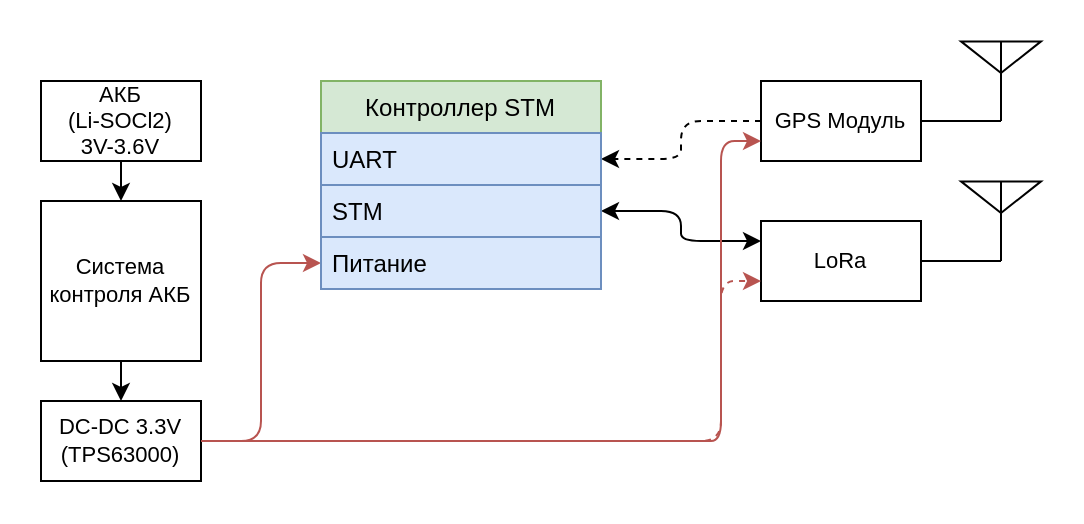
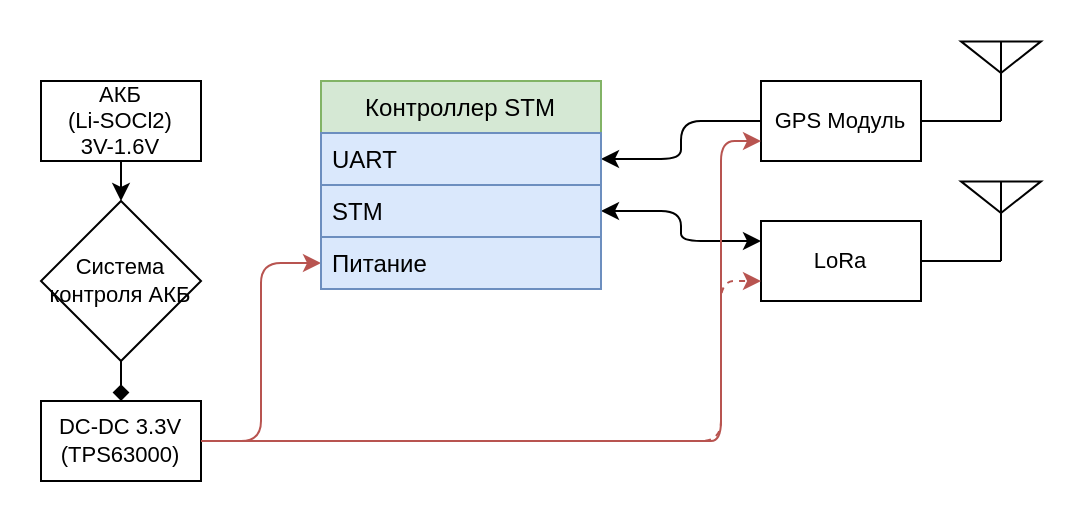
  <mxCell id="0" />
  <mxCell id="1" parent="0" />
  <mxCell id="2" value="&lt;font style=&quot;font-size: 11px&quot;&gt;GPS Модуль&lt;/font&gt;" style="rounded=0;whiteSpace=wrap;html=1;fontSize=11;" parent="1" vertex="1"><mxGeometry x="380" y="40" width="80" height="40" as="geometry" /></mxCell>
  <mxCell id="3" value="" style="verticalLabelPosition=bottom;shadow=0;dashed=0;align=center;html=1;verticalAlign=top;shape=mxgraph.electrical.radio.aerial_-_antenna_2;fontSize=11;" parent="1" vertex="1"><mxGeometry x="480" y="90" width="40" height="40" as="geometry" /></mxCell>
  <mxCell id="4" style="edgeStyle=orthogonalEdgeStyle;rounded=0;orthogonalLoop=1;jettySize=auto;html=1;exitX=0.5;exitY=1;exitDx=0;exitDy=0;entryX=0.5;entryY=0;entryDx=0;entryDy=0;startArrow=none;startFill=0;fontSize=11;" parent="1" source="5" target="9" edge="1"><mxGeometry relative="1" as="geometry" /></mxCell>
- <mxCell id="5" value="АКБ&lt;br&gt;(Li-SOCl2)&lt;br&gt;3V-3.6V" style="rounded=0;whiteSpace=wrap;html=1;fontSize=11;" parent="1" vertex="1"><mxGeometry x="20" y="40" width="80" height="40" as="geometry" /></mxCell>
+ <mxCell id="5" value="АКБ&lt;br&gt;(Li-SOCl2)&lt;br&gt;3V-1.6V" style="rounded=0;whiteSpace=wrap;html=1;fontSize=11;" parent="1" vertex="1"><mxGeometry x="20" y="40" width="80" height="40" as="geometry" /></mxCell>
  <mxCell id="6" value="&lt;font style=&quot;font-size: 11px&quot;&gt;LoRa&lt;br&gt;&lt;/font&gt;" style="rounded=0;whiteSpace=wrap;html=1;fontSize=11;" parent="1" vertex="1"><mxGeometry x="380" y="110" width="80" height="40" as="geometry" /></mxCell>
  <mxCell id="7" value="" style="verticalLabelPosition=bottom;shadow=0;dashed=0;align=center;html=1;verticalAlign=top;shape=mxgraph.electrical.radio.aerial_-_antenna_2;fontSize=11;" parent="1" vertex="1"><mxGeometry x="480" y="20" width="40" height="40" as="geometry" /></mxCell>
- <mxCell id="8" style="edgeStyle=orthogonalEdgeStyle;rounded=0;orthogonalLoop=1;jettySize=auto;html=1;exitX=0.5;exitY=1;exitDx=0;exitDy=0;entryX=0.5;entryY=0;entryDx=0;entryDy=0;" parent="1" source="9" target="14" edge="1"><mxGeometry relative="1" as="geometry" /></mxCell>
- <mxCell id="9" value="Система контроля АКБ" style="rounded=0;whiteSpace=wrap;html=1;fontSize=11;" parent="1" vertex="1"><mxGeometry x="20" y="100" width="80" height="80" as="geometry" /></mxCell>
+ <mxCell id="8" style="edgeStyle=orthogonalEdgeStyle;rounded=0;orthogonalLoop=1;jettySize=auto;html=1;exitX=0.5;exitY=1;exitDx=0;exitDy=0;entryX=0.5;entryY=0;entryDx=0;entryDy=0;endArrow=diamond;" parent="1" source="9" target="14" edge="1"><mxGeometry relative="1" as="geometry" /></mxCell>
+ <mxCell id="9" value="Система контроля АКБ" style="rhombus;whiteSpace=wrap;html=1;fontSize=11;" parent="1" vertex="1"><mxGeometry x="20" y="100" width="80" height="80" as="geometry" /></mxCell>
  <mxCell id="10" value="" style="endArrow=none;html=1;entryX=1;entryY=0.5;entryDx=0;entryDy=0;exitX=0.5;exitY=1;exitDx=0;exitDy=0;exitPerimeter=0;" parent="1" source="7" target="2" edge="1"><mxGeometry width="50" height="50" relative="1" as="geometry"><mxPoint x="300" y="160" as="sourcePoint" /><mxPoint x="350" y="110" as="targetPoint" /></mxGeometry></mxCell>
  <mxCell id="11" value="" style="endArrow=none;html=1;entryX=1;entryY=0.5;entryDx=0;entryDy=0;exitX=0.5;exitY=1;exitDx=0;exitDy=0;exitPerimeter=0;" parent="1" edge="1" target="6" source="3"><mxGeometry width="50" height="50" relative="1" as="geometry"><mxPoint x="500" y="140" as="sourcePoint" /><mxPoint x="460" y="140" as="targetPoint" /></mxGeometry></mxCell>
- <mxCell id="12" value="" style="endArrow=classic;html=1;exitX=0;exitY=0.5;exitDx=0;exitDy=0;entryX=1;entryY=0.5;entryDx=0;entryDy=0;edgeStyle=elbowEdgeStyle;dashed=1;" parent="1" source="2" edge="1" target="19"><mxGeometry width="50" height="50" relative="1" as="geometry"><mxPoint x="300" y="160" as="sourcePoint" /><mxPoint x="300" y="60" as="targetPoint" /></mxGeometry></mxCell>
+ <mxCell id="12" value="" style="endArrow=classic;html=1;exitX=0;exitY=0.5;exitDx=0;exitDy=0;entryX=1;entryY=0.5;entryDx=0;entryDy=0;edgeStyle=elbowEdgeStyle;" parent="1" source="2" edge="1" target="19"><mxGeometry width="50" height="50" relative="1" as="geometry"><mxPoint x="300" y="160" as="sourcePoint" /><mxPoint x="300" y="60" as="targetPoint" /></mxGeometry></mxCell>
  <mxCell id="13" value="" style="endArrow=classic;startArrow=classic;html=1;entryX=0;entryY=0.25;entryDx=0;entryDy=0;exitX=1;exitY=0.5;exitDx=0;exitDy=0;edgeStyle=elbowEdgeStyle;" parent="1" target="6" edge="1" source="20"><mxGeometry width="50" height="50" relative="1" as="geometry"><mxPoint x="300" y="140" as="sourcePoint" /><mxPoint x="320" y="100" as="targetPoint" /></mxGeometry></mxCell>
  <mxCell id="14" value="DC-DC 3.3V&lt;br&gt;&lt;div&gt;&lt;span&gt;(TPS63000)&lt;/span&gt;&lt;/div&gt;" style="rounded=0;whiteSpace=wrap;html=1;fontSize=11;" parent="1" vertex="1"><mxGeometry x="20" y="200" width="80" height="40" as="geometry" /></mxCell>
  <mxCell id="15" value="" style="endArrow=classic;html=1;entryX=0;entryY=0.75;entryDx=0;entryDy=0;fillColor=#f8cecc;strokeColor=#b85450;exitX=1;exitY=0.5;exitDx=0;exitDy=0;dashed=1;" parent="1" target="6" edge="1" source="14"><mxGeometry width="50" height="50" relative="1" as="geometry"><mxPoint x="360" y="220" as="sourcePoint" /><mxPoint x="420" y="220" as="targetPoint" /><Array as="points"><mxPoint x="360" y="220" /><mxPoint x="360" y="140" /></Array></mxGeometry></mxCell>
  <mxCell id="16" value="" style="endArrow=classic;html=1;exitX=1;exitY=0.5;exitDx=0;exitDy=0;entryX=0;entryY=0.5;entryDx=0;entryDy=0;fillColor=#f8cecc;strokeColor=#b85450;" parent="1" source="14" target="21" edge="1"><mxGeometry width="50" height="50" relative="1" as="geometry"><mxPoint x="210" y="150" as="sourcePoint" /><mxPoint x="240" y="160" as="targetPoint" /><Array as="points"><mxPoint x="130" y="220" /><mxPoint x="130" y="131" /></Array></mxGeometry></mxCell>
  <mxCell id="17" value="" style="endArrow=classic;html=1;entryX=0;entryY=0.75;entryDx=0;entryDy=0;fillColor=#f8cecc;strokeColor=#b85450;exitX=1;exitY=0.5;exitDx=0;exitDy=0;" parent="1" target="2" edge="1" source="14"><mxGeometry width="50" height="50" relative="1" as="geometry"><mxPoint x="210" y="220" as="sourcePoint" /><mxPoint x="260" y="100" as="targetPoint" /><Array as="points"><mxPoint x="340" y="220" /><mxPoint x="360" y="220" /><mxPoint x="360" y="70" /></Array></mxGeometry></mxCell>
  <mxCell id="18" value="Контроллер STM" style="swimlane;fontStyle=0;childLayout=stackLayout;horizontal=1;startSize=26;horizontalStack=0;resizeParent=1;resizeParentMax=0;resizeLast=0;collapsible=1;marginBottom=0;fillColor=#d5e8d4;strokeColor=#82b366;" vertex="1" parent="1"><mxGeometry x="160" y="40" width="140" height="104" as="geometry" /></mxCell>
  <mxCell id="19" value="UART" style="text;align=left;verticalAlign=top;spacingLeft=4;spacingRight=4;overflow=hidden;rotatable=0;points=[[0,0.5],[1,0.5]];portConstraint=eastwest;fillColor=#dae8fc;strokeColor=#6c8ebf;" vertex="1" parent="18"><mxGeometry y="26" width="140" height="26" as="geometry" /></mxCell>
  <mxCell id="20" value="STM" style="text;strokeColor=#6c8ebf;fillColor=#dae8fc;align=left;verticalAlign=top;spacingLeft=4;spacingRight=4;overflow=hidden;rotatable=0;points=[[0,0.5],[1,0.5]];portConstraint=eastwest;" vertex="1" parent="18"><mxGeometry y="52" width="140" height="26" as="geometry" /></mxCell>
  <mxCell id="21" value="Питание" style="text;strokeColor=#6c8ebf;fillColor=#dae8fc;align=left;verticalAlign=top;spacingLeft=4;spacingRight=4;overflow=hidden;rotatable=0;points=[[0,0.5],[1,0.5]];portConstraint=eastwest;" vertex="1" parent="18"><mxGeometry y="78" width="140" height="26" as="geometry" /></mxCell>
